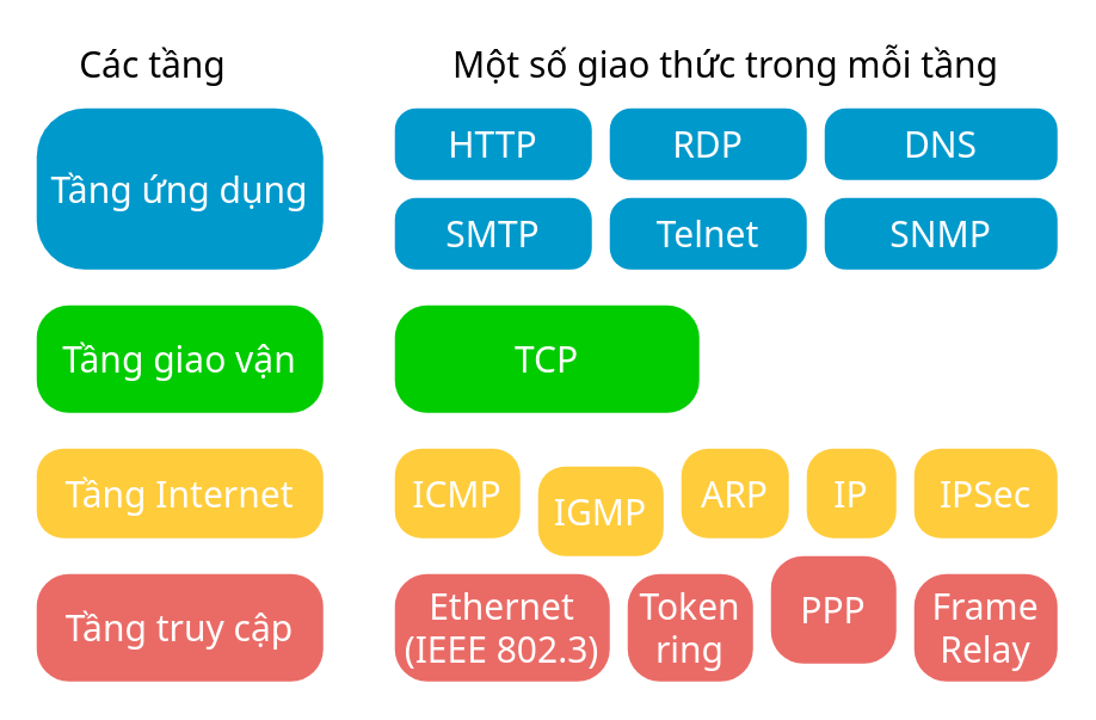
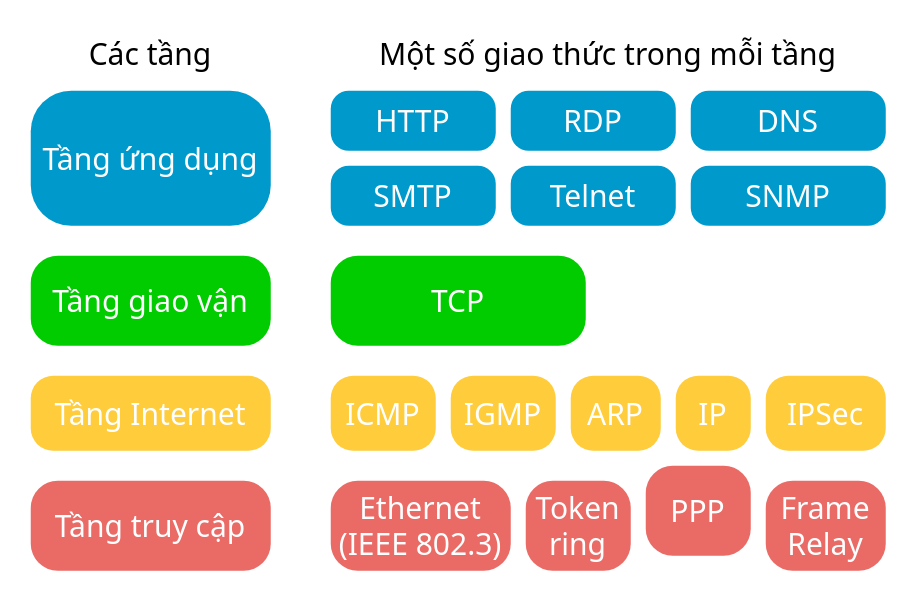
  <mxCell id="0" />
  <mxCell id="1" parent="0" />
  <mxCell id="2" value="Tầng ứng dụng" style="rounded=1;whiteSpace=wrap;html=1;fontSize=20;arcSize=30;fontFamily=Noto Sans;fontSource=https%3A%2F%2Ffonts.googleapis.com%2Fcss%3Ffamily%3DNoto%2BSans;fontColor=#FFFFFF;fillColor=#0099CC;strokeColor=none;imageHeight=24;" parent="1" vertex="1"><mxGeometry x="20" y="60" width="160" height="90" as="geometry" /></mxCell>
  <mxCell id="3" value="Tầng giao vận" style="rounded=1;whiteSpace=wrap;html=1;fontSize=20;arcSize=30;fontFamily=Noto Sans;fontSource=https%3A%2F%2Ffonts.googleapis.com%2Fcss%3Ffamily%3DNoto%2BSans;fontColor=#FFFFFF;strokeColor=none;fillColor=#00CC00;imageHeight=24;" parent="1" vertex="1"><mxGeometry x="20" y="170" width="160" height="60" as="geometry" /></mxCell>
  <mxCell id="4" value="Tầng Internet" style="rounded=1;whiteSpace=wrap;html=1;fontSize=20;arcSize=30;fontFamily=Noto Sans;fontSource=https%3A%2F%2Ffonts.googleapis.com%2Fcss%3Ffamily%3DNoto%2BSans;strokeColor=none;fillColor=#FFCC3B;fontColor=#FFFFFF;imageHeight=24;" parent="1" vertex="1"><mxGeometry x="20" y="250" width="160" height="50" as="geometry" /></mxCell>
  <mxCell id="5" value="Tầng truy cập" style="rounded=1;whiteSpace=wrap;html=1;fontSize=20;arcSize=30;fontFamily=Noto Sans;fontSource=https%3A%2F%2Ffonts.googleapis.com%2Fcss%3Ffamily%3DNoto%2BSans;fontColor=#FFFFFF;strokeColor=none;fillColor=#EA6B66;imageHeight=24;" parent="1" vertex="1"><mxGeometry x="20" y="320" width="160" height="60" as="geometry" /></mxCell>
  <mxCell id="6" value="HTTP" style="rounded=1;whiteSpace=wrap;html=1;fontSize=20;arcSize=30;fontFamily=Noto Sans;fontSource=https%3A%2F%2Ffonts.googleapis.com%2Fcss%3Ffamily%3DNoto%2BSans;fontColor=#FFFFFF;fillColor=#0099CC;strokeColor=none;imageHeight=24;" parent="1" vertex="1"><mxGeometry x="220" y="60" width="110" height="40" as="geometry" /></mxCell>
  <mxCell id="7" value="RDP" style="rounded=1;whiteSpace=wrap;html=1;fontSize=20;arcSize=30;fontFamily=Noto Sans;fontSource=https%3A%2F%2Ffonts.googleapis.com%2Fcss%3Ffamily%3DNoto%2BSans;fontColor=#FFFFFF;fillColor=#0099CC;strokeColor=none;imageHeight=24;" parent="1" vertex="1"><mxGeometry x="340" y="60" width="110" height="40" as="geometry" /></mxCell>
  <mxCell id="8" value="DNS" style="rounded=1;whiteSpace=wrap;html=1;fontSize=20;arcSize=30;fontFamily=Noto Sans;fontSource=https%3A%2F%2Ffonts.googleapis.com%2Fcss%3Ffamily%3DNoto%2BSans;fontColor=#FFFFFF;fillColor=#0099CC;strokeColor=none;imageHeight=24;" parent="1" vertex="1"><mxGeometry x="460" y="60" width="130" height="40" as="geometry" /></mxCell>
  <mxCell id="9" value="SMTP" style="rounded=1;whiteSpace=wrap;html=1;fontSize=20;arcSize=30;fontFamily=Noto Sans;fontSource=https%3A%2F%2Ffonts.googleapis.com%2Fcss%3Ffamily%3DNoto%2BSans;fontColor=#FFFFFF;fillColor=#0099CC;strokeColor=none;imageHeight=24;" parent="1" vertex="1"><mxGeometry x="220" y="110" width="110" height="40" as="geometry" /></mxCell>
  <mxCell id="10" value="Telnet" style="rounded=1;whiteSpace=wrap;html=1;fontSize=20;arcSize=30;fontFamily=Noto Sans;fontSource=https%3A%2F%2Ffonts.googleapis.com%2Fcss%3Ffamily%3DNoto%2BSans;fontColor=#FFFFFF;fillColor=#0099CC;strokeColor=none;imageHeight=24;" parent="1" vertex="1"><mxGeometry x="340" y="110" width="110" height="40" as="geometry" /></mxCell>
  <mxCell id="11" value="SNMP" style="rounded=1;whiteSpace=wrap;html=1;fontSize=20;arcSize=30;fontFamily=Noto Sans;fontSource=https%3A%2F%2Ffonts.googleapis.com%2Fcss%3Ffamily%3DNoto%2BSans;fontColor=#FFFFFF;fillColor=#0099CC;strokeColor=none;imageHeight=24;" parent="1" vertex="1"><mxGeometry x="460" y="110" width="130" height="40" as="geometry" /></mxCell>
  <mxCell id="12" value="TCP" style="rounded=1;whiteSpace=wrap;html=1;fontSize=20;arcSize=30;fontFamily=Noto Sans;fontSource=https%3A%2F%2Ffonts.googleapis.com%2Fcss%3Ffamily%3DNoto%2BSans;fontColor=#FFFFFF;strokeColor=none;fillColor=#00CC00;imageHeight=24;" parent="1" vertex="1"><mxGeometry x="220" y="170" width="170" height="60" as="geometry" /></mxCell>
  <mxCell id="13" value="ICMP" style="rounded=1;whiteSpace=wrap;html=1;fontSize=20;arcSize=30;fontFamily=Noto Sans;fontSource=https%3A%2F%2Ffonts.googleapis.com%2Fcss%3Ffamily%3DNoto%2BSans;strokeColor=none;fillColor=#FFCC3B;fontColor=#FFFFFF;imageHeight=24;" parent="1" vertex="1"><mxGeometry x="220" y="250" width="70" height="50" as="geometry" /></mxCell>
- <mxCell id="14" value="IGMP" style="rounded=1;whiteSpace=wrap;html=1;fontSize=20;arcSize=30;fontFamily=Noto Sans;fontSource=https%3A%2F%2Ffonts.googleapis.com%2Fcss%3Ffamily%3DNoto%2BSans;strokeColor=none;fillColor=#FFCC3B;fontColor=#FFFFFF;imageHeight=24;" parent="1" vertex="1"><mxGeometry x="300" y="260" width="70" height="50" as="geometry" /></mxCell>
+ <mxCell id="14" value="IGMP" style="rounded=1;whiteSpace=wrap;html=1;fontSize=20;arcSize=30;fontFamily=Noto Sans;fontSource=https%3A%2F%2Ffonts.googleapis.com%2Fcss%3Ffamily%3DNoto%2BSans;strokeColor=none;fillColor=#FFCC3B;fontColor=#FFFFFF;imageHeight=24;" parent="1" vertex="1"><mxGeometry x="300" y="250" width="70" height="50" as="geometry" /></mxCell>
  <mxCell id="15" value="ARP" style="rounded=1;whiteSpace=wrap;html=1;fontSize=20;arcSize=30;fontFamily=Noto Sans;fontSource=https%3A%2F%2Ffonts.googleapis.com%2Fcss%3Ffamily%3DNoto%2BSans;strokeColor=none;fillColor=#FFCC3B;fontColor=#FFFFFF;imageHeight=24;" parent="1" vertex="1"><mxGeometry x="380" y="250" width="60" height="50" as="geometry" /></mxCell>
  <mxCell id="16" value="IP" style="rounded=1;whiteSpace=wrap;html=1;fontSize=20;arcSize=30;fontFamily=Noto Sans;fontSource=https%3A%2F%2Ffonts.googleapis.com%2Fcss%3Ffamily%3DNoto%2BSans;strokeColor=none;fillColor=#FFCC3B;fontColor=#FFFFFF;imageHeight=24;" parent="1" vertex="1"><mxGeometry x="450" y="250" width="50" height="50" as="geometry" /></mxCell>
  <mxCell id="17" value="IPSec" style="rounded=1;whiteSpace=wrap;html=1;fontSize=20;arcSize=30;fontFamily=Noto Sans;fontSource=https%3A%2F%2Ffonts.googleapis.com%2Fcss%3Ffamily%3DNoto%2BSans;strokeColor=none;fillColor=#FFCC3B;fontColor=#FFFFFF;imageHeight=24;" parent="1" vertex="1"><mxGeometry x="510" y="250" width="80" height="50" as="geometry" /></mxCell>
  <mxCell id="18" value="Ethernet&lt;br&gt;(IEEE 802.3)" style="rounded=1;whiteSpace=wrap;html=1;fontSize=20;arcSize=30;fontFamily=Noto Sans;fontSource=https%3A%2F%2Ffonts.googleapis.com%2Fcss%3Ffamily%3DNoto%2BSans;fontColor=#FFFFFF;strokeColor=none;fillColor=#EA6B66;imageHeight=24;" parent="1" vertex="1"><mxGeometry x="220" y="320" width="120" height="60" as="geometry" /></mxCell>
  <mxCell id="19" value="Token ring" style="rounded=1;whiteSpace=wrap;html=1;fontSize=20;arcSize=30;fontFamily=Noto Sans;fontSource=https%3A%2F%2Ffonts.googleapis.com%2Fcss%3Ffamily%3DNoto%2BSans;fontColor=#FFFFFF;strokeColor=none;fillColor=#EA6B66;imageHeight=24;" parent="1" vertex="1"><mxGeometry x="350" y="320" width="70" height="60" as="geometry" /></mxCell>
  <mxCell id="20" value="PPP" style="rounded=1;whiteSpace=wrap;html=1;fontSize=20;arcSize=30;fontFamily=Noto Sans;fontSource=https%3A%2F%2Ffonts.googleapis.com%2Fcss%3Ffamily%3DNoto%2BSans;fontColor=#FFFFFF;strokeColor=none;fillColor=#EA6B66;imageHeight=24;" parent="1" vertex="1"><mxGeometry x="430" y="310" width="70" height="60" as="geometry" /></mxCell>
  <mxCell id="21" value="Frame Relay" style="rounded=1;whiteSpace=wrap;html=1;fontSize=20;arcSize=30;fontFamily=Noto Sans;fontSource=https%3A%2F%2Ffonts.googleapis.com%2Fcss%3Ffamily%3DNoto%2BSans;fontColor=#FFFFFF;strokeColor=none;fillColor=#EA6B66;imageHeight=24;" parent="1" vertex="1"><mxGeometry x="510" y="320" width="80" height="60" as="geometry" /></mxCell>
- <mxCell id="22" value="&lt;font style=&quot;font-size: 20px;&quot; data-font-src=&quot;https://fonts.googleapis.com/css?family=Noto+Sans&quot;&gt;Các tầng&lt;/font&gt;" style="text;html=1;align=center;verticalAlign=middle;whiteSpace=wrap;rounded=0;fontSize=20;fontFamily=Noto Sans;fontSource=https%3A%2F%2Ffonts.googleapis.com%2Fcss%3Ffamily%3DNoto%2BSans;" parent="1" vertex="1"><mxGeometry x="5" y="20" width="160" height="30" as="geometry" /></mxCell>
+ <mxCell id="22" value="&lt;font style=&quot;font-size: 20px;&quot; data-font-src=&quot;https://fonts.googleapis.com/css?family=Noto+Sans&quot;&gt;Các tầng&lt;/font&gt;" style="text;html=1;align=center;verticalAlign=middle;whiteSpace=wrap;rounded=0;fontSize=20;fontFamily=Noto Sans;fontSource=https%3A%2F%2Ffonts.googleapis.com%2Fcss%3Ffamily%3DNoto%2BSans;" parent="1" vertex="1"><mxGeometry x="20" y="20" width="160" height="30" as="geometry" /></mxCell>
  <mxCell id="23" value="Một số giao thức trong mỗi tầng" style="text;html=1;align=center;verticalAlign=middle;whiteSpace=wrap;rounded=0;fontSize=20;fontFamily=Noto Sans;fontSource=https%3A%2F%2Ffonts.googleapis.com%2Fcss%3Ffamily%3DNoto%2BSans;" parent="1" vertex="1"><mxGeometry x="220" y="20" width="370" height="30" as="geometry" /></mxCell>
